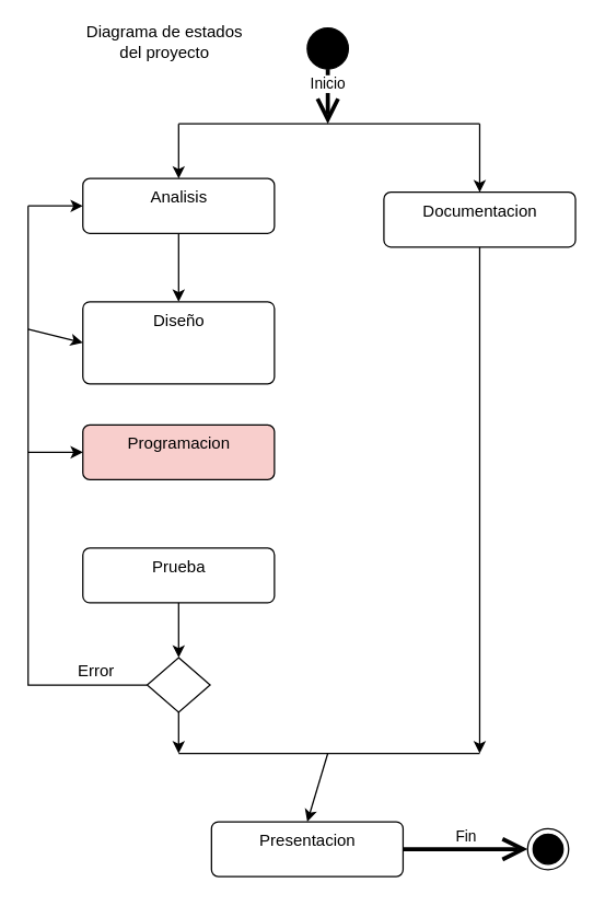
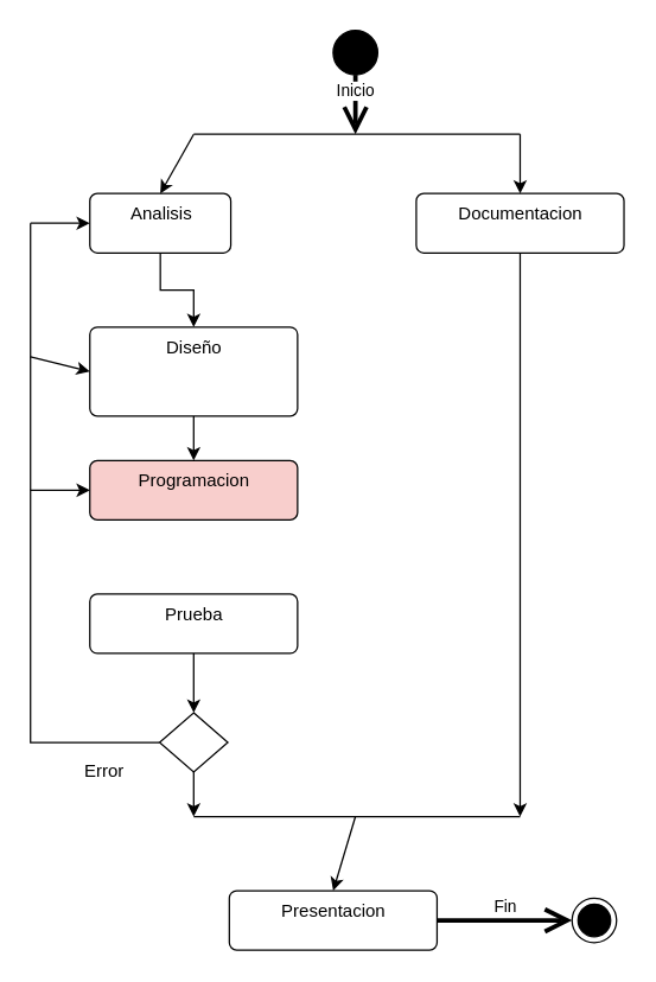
  <mxCell id="0" />
  <mxCell id="1" parent="0" />
  <mxCell id="2" value="" style="shape=ellipse;html=1;fillColor=#000000;fontSize=18;fontColor=#ffffff;" parent="1" vertex="1"><mxGeometry x="224" y="20" width="30" height="30" as="geometry" /></mxCell>
  <mxCell id="3" value="" style="ellipse;html=1;shape=endState;fillColor=#000000;strokeColor=#000000;" parent="1" vertex="1"><mxGeometry x="385" y="605" width="30" height="30" as="geometry" /></mxCell>
  <mxCell id="4" style="edgeStyle=orthogonalEdgeStyle;rounded=0;orthogonalLoop=1;jettySize=auto;html=1;entryX=0.5;entryY=0;entryDx=0;entryDy=0;" parent="1" source="5" target="8" edge="1"><mxGeometry relative="1" as="geometry" /></mxCell>
- <mxCell id="5" value="Analisis" style="html=1;align=center;verticalAlign=top;rounded=1;absoluteArcSize=1;arcSize=10;dashed=0;" parent="1" vertex="1"><mxGeometry x="60" y="130" width="140" height="40" as="geometry" /></mxCell>
+ <mxCell id="5" value="Analisis" style="html=1;align=center;verticalAlign=top;rounded=1;absoluteArcSize=1;arcSize=10;dashed=0;" parent="1" vertex="1"><mxGeometry x="60" y="130" width="95" height="40" as="geometry" /></mxCell>
  <mxCell id="6" value="Inicio" style="edgeStyle=none;html=1;endArrow=open;endSize=12;strokeWidth=3;verticalAlign=bottom;exitX=0.5;exitY=1;exitDx=0;exitDy=0;" parent="1" source="2" edge="1"><mxGeometry width="160" relative="1" as="geometry"><mxPoint x="130" y="130" as="sourcePoint" /><mxPoint x="239" as="targetPoint" y="90" /></mxGeometry></mxCell>
+ <mxCell id="7" style="edgeStyle=orthogonalEdgeStyle;rounded=0;orthogonalLoop=1;jettySize=auto;html=1;entryX=0.5;entryY=0;entryDx=0;entryDy=0;" parent="1" source="8" target="9" edge="1"><mxGeometry relative="1" as="geometry" /></mxCell>
  <mxCell id="8" value="Diseño" style="html=1;align=center;verticalAlign=top;rounded=1;absoluteArcSize=1;arcSize=10;dashed=0;" parent="1" vertex="1"><mxGeometry x="60" y="220" width="140" height="60" as="geometry" /></mxCell>
  <mxCell id="9" value="Programacion" style="html=1;align=center;verticalAlign=top;rounded=1;absoluteArcSize=1;arcSize=10;dashed=0;fillColor=#f8cecc;" parent="1" vertex="1"><mxGeometry x="60" y="310" width="140" height="40" as="geometry" /></mxCell>
  <mxCell id="10" style="edgeStyle=orthogonalEdgeStyle;rounded=0;orthogonalLoop=1;jettySize=auto;html=1;entryX=0.5;entryY=0;entryDx=0;entryDy=0;" parent="1" source="11" target="23" edge="1"><mxGeometry relative="1" as="geometry" /></mxCell>
  <mxCell id="11" value="Prueba" style="html=1;align=center;verticalAlign=top;rounded=1;absoluteArcSize=1;arcSize=10;dashed=0;" parent="1" vertex="1"><mxGeometry x="60" y="400" width="140" height="40" as="geometry" /></mxCell>
  <mxCell id="12" value="Presentacion" style="html=1;align=center;verticalAlign=top;rounded=1;absoluteArcSize=1;arcSize=10;dashed=0;" parent="1" vertex="1"><mxGeometry x="154" y="600" width="140" height="40" as="geometry" /></mxCell>
  <mxCell id="13" style="edgeStyle=orthogonalEdgeStyle;rounded=0;orthogonalLoop=1;jettySize=auto;html=1;" parent="1" source="14" edge="1"><mxGeometry relative="1" as="geometry"><mxPoint x="350" y="550" as="targetPoint" /></mxGeometry></mxCell>
- <mxCell id="14" value="Documentacion" style="html=1;align=center;verticalAlign=top;rounded=1;absoluteArcSize=1;arcSize=10;dashed=0;" parent="1" vertex="1"><mxGeometry x="280" y="140" width="140" height="40" as="geometry" /></mxCell>
+ <mxCell id="14" value="Documentacion" style="html=1;align=center;verticalAlign=top;rounded=1;absoluteArcSize=1;arcSize=10;dashed=0;" parent="1" vertex="1"><mxGeometry x="280" y="130" width="140" height="40" as="geometry" /></mxCell>
  <mxCell id="15" value="Fin" style="edgeStyle=none;html=1;endArrow=open;endSize=12;strokeWidth=3;verticalAlign=bottom;exitX=1;exitY=0.5;exitDx=0;exitDy=0;entryX=0;entryY=0.5;entryDx=0;entryDy=0;" parent="1" source="12" target="3" edge="1"><mxGeometry width="160" relative="1" as="geometry"><mxPoint x="15" y="660" as="sourcePoint" /><mxPoint x="175" y="660" as="targetPoint" /></mxGeometry></mxCell>
  <mxCell id="16" value="" style="endArrow=none;html=1;" parent="1" edge="1"><mxGeometry width="50" height="50" relative="1" as="geometry"><mxPoint x="130" as="sourcePoint" y="90" /><mxPoint x="350" as="targetPoint" y="90" /></mxGeometry></mxCell>
  <mxCell id="17" value="" style="endArrow=classic;html=1;entryX=0.5;entryY=0;entryDx=0;entryDy=0;" parent="1" target="5" edge="1"><mxGeometry width="50" height="50" relative="1" as="geometry"><mxPoint x="130" as="sourcePoint" y="90" /><mxPoint x="334" y="110" as="targetPoint" /></mxGeometry></mxCell>
  <mxCell id="18" value="" style="endArrow=classic;html=1;entryX=0.5;entryY=0;entryDx=0;entryDy=0;" parent="1" target="14" edge="1"><mxGeometry width="50" height="50" relative="1" as="geometry"><mxPoint x="350" as="sourcePoint" y="90" /><mxPoint x="280" y="70" as="targetPoint" /></mxGeometry></mxCell>
  <mxCell id="19" value="" style="endArrow=none;html=1;" parent="1" edge="1"><mxGeometry width="50" height="50" relative="1" as="geometry"><mxPoint x="130" y="550" as="sourcePoint" /><mxPoint x="350" y="550" as="targetPoint" /></mxGeometry></mxCell>
  <mxCell id="20" value="" style="endArrow=classic;html=1;entryX=0.5;entryY=0;entryDx=0;entryDy=0;" parent="1" target="12" edge="1"><mxGeometry width="50" height="50" relative="1" as="geometry"><mxPoint x="239" y="550" as="sourcePoint" /><mxPoint x="545" y="480" as="targetPoint" /></mxGeometry></mxCell>
  <mxCell id="21" style="edgeStyle=orthogonalEdgeStyle;rounded=0;orthogonalLoop=1;jettySize=auto;html=1;entryX=0;entryY=0.5;entryDx=0;entryDy=0;" parent="1" source="23" target="9" edge="1"><mxGeometry relative="1" as="geometry"><Array as="points"><mxPoint x="20" y="500" /><mxPoint x="20" y="330" /></Array></mxGeometry></mxCell>
  <mxCell id="22" style="edgeStyle=orthogonalEdgeStyle;rounded=0;orthogonalLoop=1;jettySize=auto;html=1;" parent="1" source="23" edge="1"><mxGeometry relative="1" as="geometry"><mxPoint x="130" y="550" as="targetPoint" /></mxGeometry></mxCell>
  <mxCell id="23" value="" style="rhombus;whiteSpace=wrap;html=1;" parent="1" vertex="1"><mxGeometry x="107" y="480" width="46" height="40" as="geometry" /></mxCell>
- <mxCell id="24" value="Error" style="text;html=1;strokeColor=none;fillColor=none;align=center;verticalAlign=middle;whiteSpace=wrap;rounded=0;" parent="1" vertex="1"><mxGeometry x="50" y="480" width="40" height="20" as="geometry" /></mxCell>
+ <mxCell id="24" value="Error" style="text;html=1;strokeColor=none;fillColor=none;align=center;verticalAlign=middle;whiteSpace=wrap;rounded=0;" parent="1" vertex="1"><mxGeometry x="50" y="510" width="40" height="20" as="geometry" /></mxCell>
  <mxCell id="25" value="" style="endArrow=classic;html=1;entryX=0;entryY=0.5;entryDx=0;entryDy=0;" edge="1" parent="1" target="8"><mxGeometry width="50" height="50" relative="1" as="geometry"><mxPoint x="20" y="240" as="sourcePoint" /><mxPoint x="264" y="260" as="targetPoint" /></mxGeometry></mxCell>
  <mxCell id="26" value="" style="endArrow=none;html=1;" edge="1" parent="1"><mxGeometry width="50" height="50" relative="1" as="geometry"><mxPoint x="20" y="330" as="sourcePoint" /><mxPoint x="20" y="150" as="targetPoint" /></mxGeometry></mxCell>
  <mxCell id="27" value="" style="endArrow=classic;html=1;entryX=0;entryY=0.5;entryDx=0;entryDy=0;" edge="1" parent="1" target="5"><mxGeometry width="50" height="50" relative="1" as="geometry"><mxPoint x="20" y="150" as="sourcePoint" /><mxPoint x="280" y="210" as="targetPoint" /></mxGeometry></mxCell>
- <mxCell id="28" value="Diagrama de estados del proyecto" style="text;html=1;strokeColor=none;fillColor=none;align=center;verticalAlign=middle;whiteSpace=wrap;rounded=0;" vertex="1" parent="1"><mxGeometry x="60" y="20" width="120" height="20" as="geometry" /></mxCell>
